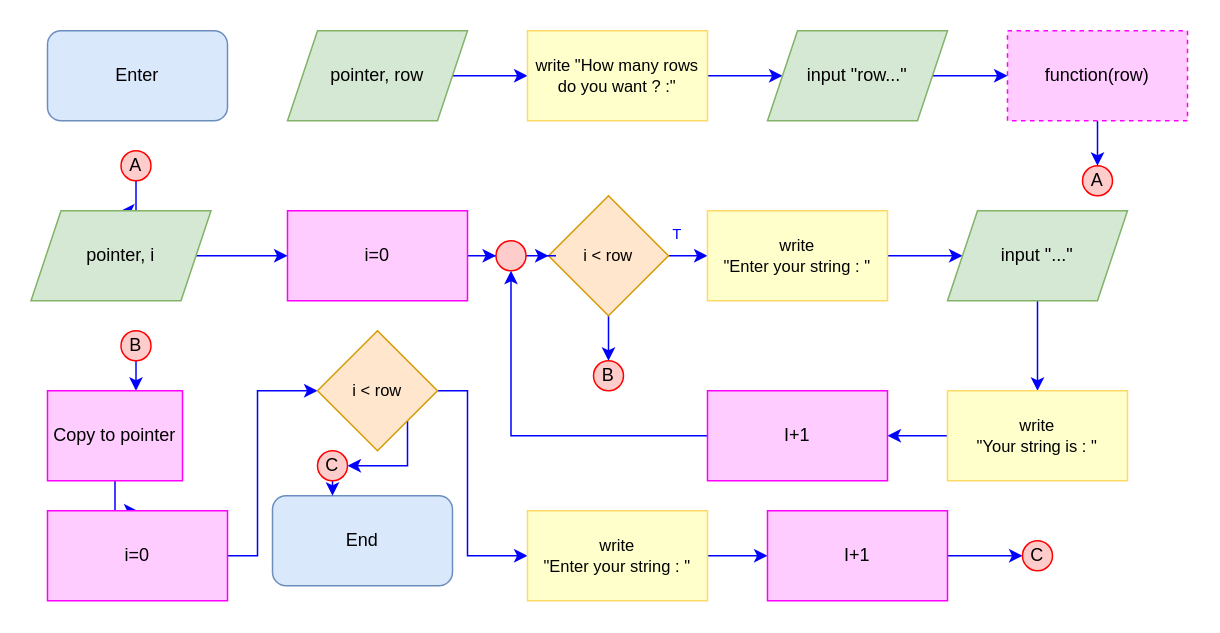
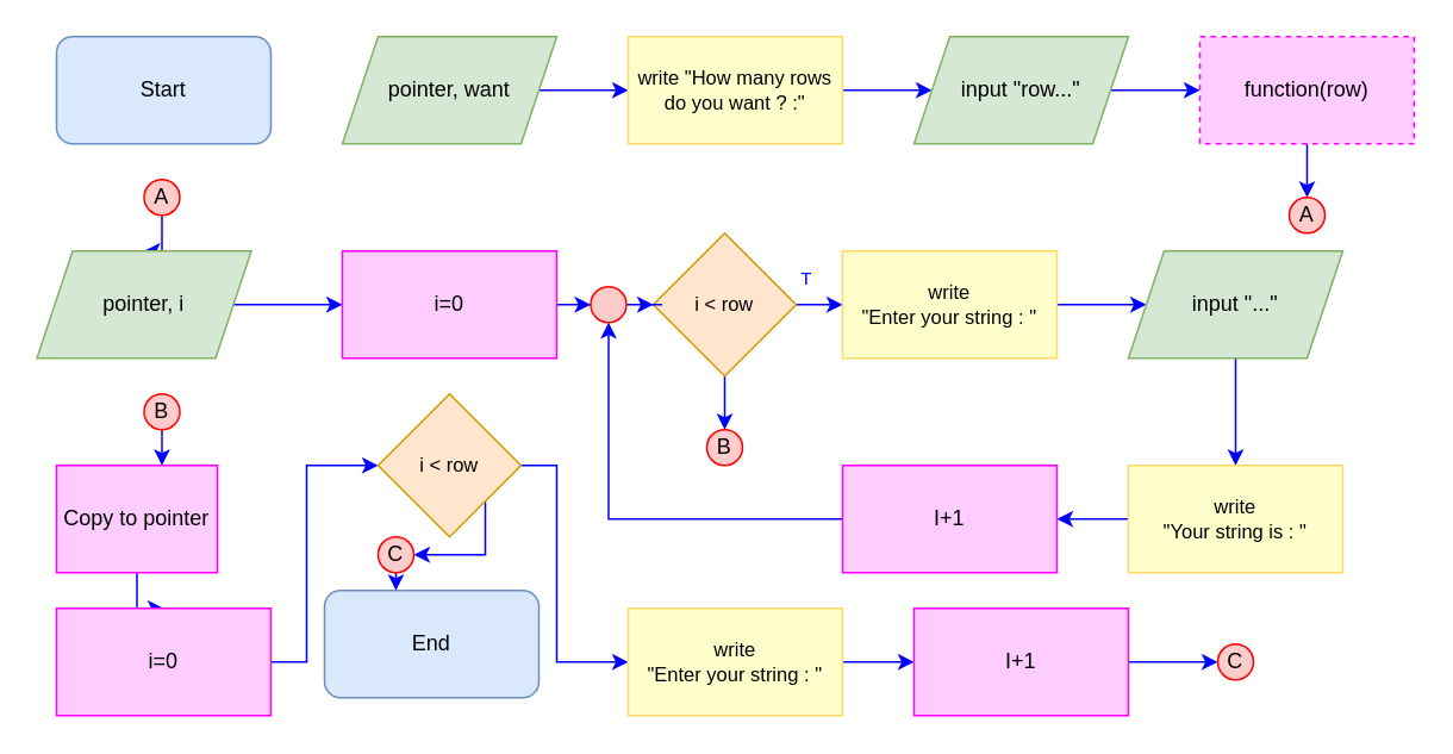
  <mxCell id="0" />
  <mxCell id="1" parent="0" />
- <mxCell id="2" value="Enter" style="rounded=1;whiteSpace=wrap;html=1;fillColor=#dae8fc;strokeColor=#6c8ebf;" parent="1" vertex="1"><mxGeometry x="31" y="20" width="120" height="60" as="geometry" /></mxCell>
+ <mxCell id="2" value="Start" style="rounded=1;whiteSpace=wrap;html=1;fillColor=#dae8fc;strokeColor=#6c8ebf;" parent="1" vertex="1"><mxGeometry x="31" y="20" width="120" height="60" as="geometry" /></mxCell>
  <mxCell id="3" style="edgeStyle=orthogonalEdgeStyle;shape=connector;rounded=0;orthogonalLoop=1;jettySize=auto;html=1;labelBackgroundColor=default;strokeColor=#0000FF;fontFamily=Helvetica;fontSize=11;fontColor=default;endArrow=classic;" parent="1" source="4" target="22" edge="1"><mxGeometry relative="1" as="geometry"><mxPoint x="361" y="50" as="targetPoint" /></mxGeometry></mxCell>
- <mxCell id="4" value="pointer, row" style="shape=parallelogram;perimeter=parallelogramPerimeter;whiteSpace=wrap;html=1;fixedSize=1;fillColor=#d5e8d4;strokeColor=#82b366;" parent="1" vertex="1"><mxGeometry x="191" y="20" width="120" height="60" as="geometry" /></mxCell>
+ <mxCell id="4" value="pointer, want" style="shape=parallelogram;perimeter=parallelogramPerimeter;whiteSpace=wrap;html=1;fixedSize=1;fillColor=#d5e8d4;strokeColor=#82b366;" parent="1" vertex="1"><mxGeometry x="191" y="20" width="120" height="60" as="geometry" /></mxCell>
  <mxCell id="5" style="edgeStyle=orthogonalEdgeStyle;shape=connector;rounded=0;orthogonalLoop=1;jettySize=auto;html=1;labelBackgroundColor=default;strokeColor=#0000FF;fontFamily=Helvetica;fontSize=11;fontColor=default;endArrow=classic;" parent="1" source="22" target="24" edge="1"><mxGeometry relative="1" as="geometry"><mxPoint x="511" y="50" as="targetPoint" /><mxPoint x="461" y="50" as="sourcePoint" /></mxGeometry></mxCell>
  <mxCell id="6" value="End" style="rounded=1;whiteSpace=wrap;html=1;fillColor=#dae8fc;strokeColor=#6c8ebf;" parent="1" vertex="1"><mxGeometry x="181" y="330" width="120" height="60" as="geometry" /></mxCell>
  <mxCell id="7" style="edgeStyle=orthogonalEdgeStyle;shape=connector;rounded=0;orthogonalLoop=1;jettySize=auto;html=1;labelBackgroundColor=default;strokeColor=#0000FF;fontFamily=Helvetica;fontSize=10;fontColor=#0000FF;endArrow=classic;" edge="1" parent="1" source="9" target="13"><mxGeometry relative="1" as="geometry" /></mxCell>
  <mxCell id="8" style="edgeStyle=orthogonalEdgeStyle;shape=connector;rounded=0;orthogonalLoop=1;jettySize=auto;html=1;labelBackgroundColor=default;strokeColor=#0000FF;fontFamily=Helvetica;fontSize=10;fontColor=#0000FF;endArrow=classic;" edge="1" parent="1" source="9" target="35"><mxGeometry relative="1" as="geometry" /></mxCell>
  <mxCell id="9" value="i &amp;lt; row" style="rhombus;whiteSpace=wrap;html=1;strokeColor=#d79b00;fontFamily=Helvetica;fontSize=11;fillColor=#ffe6cc;" parent="1" vertex="1"><mxGeometry x="365" y="130" width="80" height="80" as="geometry" /></mxCell>
  <mxCell id="10" style="edgeStyle=orthogonalEdgeStyle;shape=connector;rounded=0;orthogonalLoop=1;jettySize=auto;html=1;labelBackgroundColor=default;strokeColor=#0000FF;fontFamily=Helvetica;fontSize=10;fontColor=#0000FF;endArrow=classic;" edge="1" parent="1" source="11" target="16"><mxGeometry relative="1" as="geometry" /></mxCell>
  <mxCell id="11" value="function(row)" style="whiteSpace=wrap;html=1;fillColor=#FFCCFF;strokeColor=#FF00FF;dashed=1;" parent="1" vertex="1"><mxGeometry x="671" y="20" width="120" height="60" as="geometry" /></mxCell>
  <mxCell id="12" style="edgeStyle=orthogonalEdgeStyle;shape=connector;rounded=0;orthogonalLoop=1;jettySize=auto;html=1;labelBackgroundColor=default;strokeColor=#0000FF;fontFamily=Helvetica;fontSize=10;fontColor=#0000FF;endArrow=classic;" edge="1" parent="1" source="13" target="30"><mxGeometry relative="1" as="geometry" /></mxCell>
  <mxCell id="13" value="write &lt;br&gt;&quot;Enter your string : &quot;" style="rounded=0;whiteSpace=wrap;html=1;strokeColor=#FFD966;fontFamily=Helvetica;fontSize=11;fillColor=#FFFFCC;" parent="1" vertex="1"><mxGeometry x="471" y="140" width="120" height="60" as="geometry" /></mxCell>
  <mxCell id="14" style="edgeStyle=orthogonalEdgeStyle;shape=connector;rounded=0;orthogonalLoop=1;jettySize=auto;html=1;labelBackgroundColor=default;strokeColor=#0000FF;fontFamily=Helvetica;fontSize=10;fontColor=#0000FF;endArrow=classic;" edge="1" parent="1" source="15" target="37"><mxGeometry relative="1" as="geometry"><Array as="points"><mxPoint x="91" y="280" /><mxPoint x="91" y="280" /></Array></mxGeometry></mxCell>
  <mxCell id="15" value="B" style="ellipse;whiteSpace=wrap;html=1;aspect=fixed;strokeColor=#FF0000;fontFamily=Helvetica;fontSize=12;fontColor=default;fillColor=#FFCCCC;" parent="1" vertex="1"><mxGeometry x="80" y="220" width="20" height="20" as="geometry" /></mxCell>
  <mxCell id="16" value="A" style="ellipse;whiteSpace=wrap;html=1;aspect=fixed;strokeColor=#FF0000;fontFamily=Helvetica;fontSize=12;fontColor=default;fillColor=#FFCCCC;" parent="1" vertex="1"><mxGeometry x="721" y="110" width="20" height="20" as="geometry" /></mxCell>
  <mxCell id="17" style="edgeStyle=orthogonalEdgeStyle;shape=connector;rounded=0;orthogonalLoop=1;jettySize=auto;html=1;labelBackgroundColor=default;strokeColor=#0000FF;fontFamily=Helvetica;fontSize=10;fontColor=#0000FF;endArrow=classic;" edge="1" parent="1" source="18" target="21"><mxGeometry relative="1" as="geometry"><mxPoint x="341" y="170" as="targetPoint" /></mxGeometry></mxCell>
  <mxCell id="18" value="i=0" style="whiteSpace=wrap;html=1;fillColor=#FFCCFF;strokeColor=#FF00FF;" parent="1" vertex="1"><mxGeometry x="191" y="140" width="120" height="60" as="geometry" /></mxCell>
  <mxCell id="19" value="&lt;font color=&quot;#0000ff&quot; style=&quot;font-size: 10px;&quot;&gt;T&lt;/font&gt;" style="text;strokeColor=none;fillColor=none;align=center;verticalAlign=middle;spacingLeft=4;spacingRight=4;overflow=hidden;points=[[0,0.5],[1,0.5]];portConstraint=eastwest;rotatable=0;whiteSpace=wrap;html=1;fontFamily=Helvetica;fontSize=11;fontColor=default;" parent="1" vertex="1"><mxGeometry x="411" y="140" width="80" height="30" as="geometry" /></mxCell>
  <mxCell id="20" style="edgeStyle=orthogonalEdgeStyle;shape=connector;rounded=0;orthogonalLoop=1;jettySize=auto;html=1;labelBackgroundColor=default;strokeColor=#0000FF;fontFamily=Helvetica;fontSize=10;fontColor=#0000FF;endArrow=classic;" edge="1" parent="1" source="21" target="9"><mxGeometry relative="1" as="geometry" /></mxCell>
  <mxCell id="21" value="" style="ellipse;whiteSpace=wrap;html=1;aspect=fixed;strokeColor=#FF0000;fontFamily=Helvetica;fontSize=12;fontColor=default;fillColor=#FFCCCC;" parent="1" vertex="1"><mxGeometry x="330" y="160" width="20" height="20" as="geometry" /></mxCell>
  <mxCell id="22" value="write &quot;How many rows do you want ? :&quot;" style="rounded=0;whiteSpace=wrap;html=1;strokeColor=#FFD966;fontFamily=Helvetica;fontSize=11;fillColor=#FFFFCC;" vertex="1" parent="1"><mxGeometry x="351" y="20" width="120" height="60" as="geometry" /></mxCell>
  <mxCell id="23" style="edgeStyle=orthogonalEdgeStyle;shape=connector;rounded=0;orthogonalLoop=1;jettySize=auto;html=1;labelBackgroundColor=default;strokeColor=#0000FF;fontFamily=Helvetica;fontSize=10;fontColor=#0000FF;endArrow=classic;" edge="1" parent="1" source="24" target="11"><mxGeometry relative="1" as="geometry" /></mxCell>
  <mxCell id="24" value="input &quot;row...&quot;" style="shape=parallelogram;perimeter=parallelogramPerimeter;whiteSpace=wrap;html=1;fixedSize=1;fillColor=#d5e8d4;strokeColor=#82b366;" vertex="1" parent="1"><mxGeometry x="511" y="20" width="120" height="60" as="geometry" /></mxCell>
  <mxCell id="25" style="edgeStyle=orthogonalEdgeStyle;shape=connector;rounded=0;orthogonalLoop=1;jettySize=auto;html=1;labelBackgroundColor=default;strokeColor=#0000FF;fontFamily=Helvetica;fontSize=10;fontColor=#0000FF;endArrow=classic;" edge="1" parent="1" source="26" target="28"><mxGeometry relative="1" as="geometry" /></mxCell>
  <mxCell id="26" value="A" style="ellipse;whiteSpace=wrap;html=1;aspect=fixed;strokeColor=#FF0000;fontFamily=Helvetica;fontSize=12;fontColor=default;fillColor=#FFCCCC;" vertex="1" parent="1"><mxGeometry x="80" y="100" width="20" height="20" as="geometry" /></mxCell>
  <mxCell id="27" style="edgeStyle=orthogonalEdgeStyle;shape=connector;rounded=0;orthogonalLoop=1;jettySize=auto;html=1;labelBackgroundColor=default;strokeColor=#0000FF;fontFamily=Helvetica;fontSize=10;fontColor=#0000FF;endArrow=classic;" edge="1" parent="1" source="28" target="18"><mxGeometry relative="1" as="geometry" /></mxCell>
  <mxCell id="28" value="pointer, i" style="shape=parallelogram;perimeter=parallelogramPerimeter;whiteSpace=wrap;html=1;fixedSize=1;fillColor=#d5e8d4;strokeColor=#82b366;" vertex="1" parent="1"><mxGeometry x="20" y="140" width="120" height="60" as="geometry" /></mxCell>
  <mxCell id="29" style="edgeStyle=orthogonalEdgeStyle;shape=connector;rounded=0;orthogonalLoop=1;jettySize=auto;html=1;labelBackgroundColor=default;strokeColor=#0000FF;fontFamily=Helvetica;fontSize=10;fontColor=#0000FF;endArrow=classic;" edge="1" parent="1" source="30" target="32"><mxGeometry relative="1" as="geometry" /></mxCell>
  <mxCell id="30" value="input &quot;...&quot;" style="shape=parallelogram;perimeter=parallelogramPerimeter;whiteSpace=wrap;html=1;fixedSize=1;fillColor=#d5e8d4;strokeColor=#82b366;" vertex="1" parent="1"><mxGeometry x="631" y="140" width="120" height="60" as="geometry" /></mxCell>
  <mxCell id="31" style="edgeStyle=orthogonalEdgeStyle;shape=connector;rounded=0;orthogonalLoop=1;jettySize=auto;html=1;labelBackgroundColor=default;strokeColor=#0000FF;fontFamily=Helvetica;fontSize=10;fontColor=#0000FF;endArrow=classic;" edge="1" parent="1" source="32" target="34"><mxGeometry relative="1" as="geometry" /></mxCell>
  <mxCell id="32" value="write &lt;br&gt;&quot;Your string is : &quot;" style="rounded=0;whiteSpace=wrap;html=1;strokeColor=#FFD966;fontFamily=Helvetica;fontSize=11;fillColor=#FFFFCC;" vertex="1" parent="1"><mxGeometry x="631" y="260" width="120" height="60" as="geometry" /></mxCell>
  <mxCell id="33" style="edgeStyle=orthogonalEdgeStyle;shape=connector;rounded=0;orthogonalLoop=1;jettySize=auto;html=1;labelBackgroundColor=default;strokeColor=#0000FF;fontFamily=Helvetica;fontSize=10;fontColor=#0000FF;endArrow=classic;" edge="1" parent="1" source="34" target="21"><mxGeometry relative="1" as="geometry" /></mxCell>
  <mxCell id="34" value="I+1" style="whiteSpace=wrap;html=1;fillColor=#FFCCFF;strokeColor=#FF00FF;" vertex="1" parent="1"><mxGeometry x="471" y="260" width="120" height="60" as="geometry" /></mxCell>
  <mxCell id="35" value="B" style="ellipse;whiteSpace=wrap;html=1;aspect=fixed;strokeColor=#FF0000;fontFamily=Helvetica;fontSize=12;fontColor=default;fillColor=#FFCCCC;" vertex="1" parent="1"><mxGeometry x="395" y="240" width="20" height="20" as="geometry" /></mxCell>
  <mxCell id="36" style="edgeStyle=orthogonalEdgeStyle;shape=connector;rounded=0;orthogonalLoop=1;jettySize=auto;html=1;labelBackgroundColor=default;strokeColor=#0000FF;fontFamily=Helvetica;fontSize=10;fontColor=#0000FF;endArrow=classic;" edge="1" parent="1" source="37" target="39"><mxGeometry relative="1" as="geometry" /></mxCell>
  <mxCell id="37" value="Copy to pointer" style="whiteSpace=wrap;html=1;fillColor=#FFCCFF;strokeColor=#FF00FF;" vertex="1" parent="1"><mxGeometry x="31" y="260" width="90" height="60" as="geometry" /></mxCell>
  <mxCell id="38" style="edgeStyle=orthogonalEdgeStyle;shape=connector;rounded=0;orthogonalLoop=1;jettySize=auto;html=1;labelBackgroundColor=default;strokeColor=#0000FF;fontFamily=Helvetica;fontSize=10;fontColor=#0000FF;endArrow=classic;" edge="1" parent="1" source="39" target="42"><mxGeometry relative="1" as="geometry"><Array as="points"><mxPoint x="171" y="370" /><mxPoint x="171" y="260" /></Array></mxGeometry></mxCell>
  <mxCell id="39" value="i=0" style="whiteSpace=wrap;html=1;fillColor=#FFCCFF;strokeColor=#FF00FF;" vertex="1" parent="1"><mxGeometry x="31" y="340" width="120" height="60" as="geometry" /></mxCell>
  <mxCell id="40" style="edgeStyle=orthogonalEdgeStyle;shape=connector;rounded=0;orthogonalLoop=1;jettySize=auto;html=1;labelBackgroundColor=default;strokeColor=#0000FF;fontFamily=Helvetica;fontSize=10;fontColor=#0000FF;endArrow=classic;" edge="1" parent="1" source="42" target="44"><mxGeometry relative="1" as="geometry"><Array as="points"><mxPoint x="311" y="260" /><mxPoint x="311" y="370" /></Array></mxGeometry></mxCell>
  <mxCell id="41" style="edgeStyle=orthogonalEdgeStyle;shape=connector;rounded=0;orthogonalLoop=1;jettySize=auto;html=1;labelBackgroundColor=default;strokeColor=#0000FF;fontFamily=Helvetica;fontSize=10;fontColor=#0000FF;endArrow=classic;" edge="1" parent="1" source="42" target="49"><mxGeometry relative="1" as="geometry"><Array as="points"><mxPoint x="271" y="310" /></Array></mxGeometry></mxCell>
  <mxCell id="42" value="i &amp;lt; row" style="rhombus;whiteSpace=wrap;html=1;strokeColor=#d79b00;fontFamily=Helvetica;fontSize=11;fillColor=#ffe6cc;" vertex="1" parent="1"><mxGeometry x="211" y="220" width="80" height="80" as="geometry" /></mxCell>
  <mxCell id="43" style="edgeStyle=orthogonalEdgeStyle;shape=connector;rounded=0;orthogonalLoop=1;jettySize=auto;html=1;labelBackgroundColor=default;strokeColor=#0000FF;fontFamily=Helvetica;fontSize=10;fontColor=#0000FF;endArrow=classic;" edge="1" parent="1" source="44" target="46"><mxGeometry relative="1" as="geometry" /></mxCell>
  <mxCell id="44" value="write &lt;br&gt;&quot;Enter your string : &quot;" style="rounded=0;whiteSpace=wrap;html=1;strokeColor=#FFD966;fontFamily=Helvetica;fontSize=11;fillColor=#FFFFCC;" vertex="1" parent="1"><mxGeometry x="351" y="340" width="120" height="60" as="geometry" /></mxCell>
  <mxCell id="45" style="edgeStyle=orthogonalEdgeStyle;shape=connector;rounded=0;orthogonalLoop=1;jettySize=auto;html=1;labelBackgroundColor=default;strokeColor=#0000FF;fontFamily=Helvetica;fontSize=10;fontColor=#0000FF;endArrow=classic;" edge="1" parent="1" source="46" target="47"><mxGeometry relative="1" as="geometry" /></mxCell>
  <mxCell id="46" value="I+1" style="whiteSpace=wrap;html=1;fillColor=#FFCCFF;strokeColor=#FF00FF;" vertex="1" parent="1"><mxGeometry x="511" y="340" width="120" height="60" as="geometry" /></mxCell>
  <mxCell id="47" value="C" style="ellipse;whiteSpace=wrap;html=1;aspect=fixed;strokeColor=#FF0000;fontFamily=Helvetica;fontSize=12;fontColor=default;fillColor=#FFCCCC;" vertex="1" parent="1"><mxGeometry x="681" y="360" width="20" height="20" as="geometry" /></mxCell>
  <mxCell id="48" style="edgeStyle=orthogonalEdgeStyle;shape=connector;rounded=0;orthogonalLoop=1;jettySize=auto;html=1;labelBackgroundColor=default;strokeColor=#0000FF;fontFamily=Helvetica;fontSize=10;fontColor=#0000FF;endArrow=classic;" edge="1" parent="1" source="49" target="6"><mxGeometry relative="1" as="geometry"><Array as="points"><mxPoint x="221" y="330" /><mxPoint x="221" y="330" /></Array></mxGeometry></mxCell>
  <mxCell id="49" value="C" style="ellipse;whiteSpace=wrap;html=1;aspect=fixed;strokeColor=#FF0000;fontFamily=Helvetica;fontSize=12;fontColor=default;fillColor=#FFCCCC;" vertex="1" parent="1"><mxGeometry x="211" y="300" width="20" height="20" as="geometry" /></mxCell>
